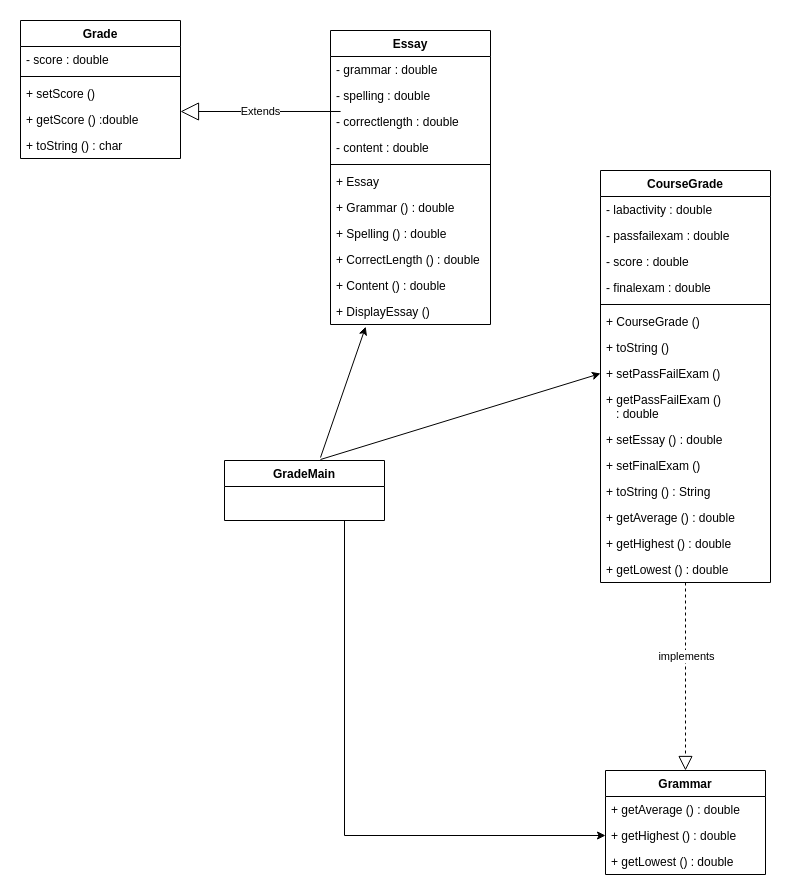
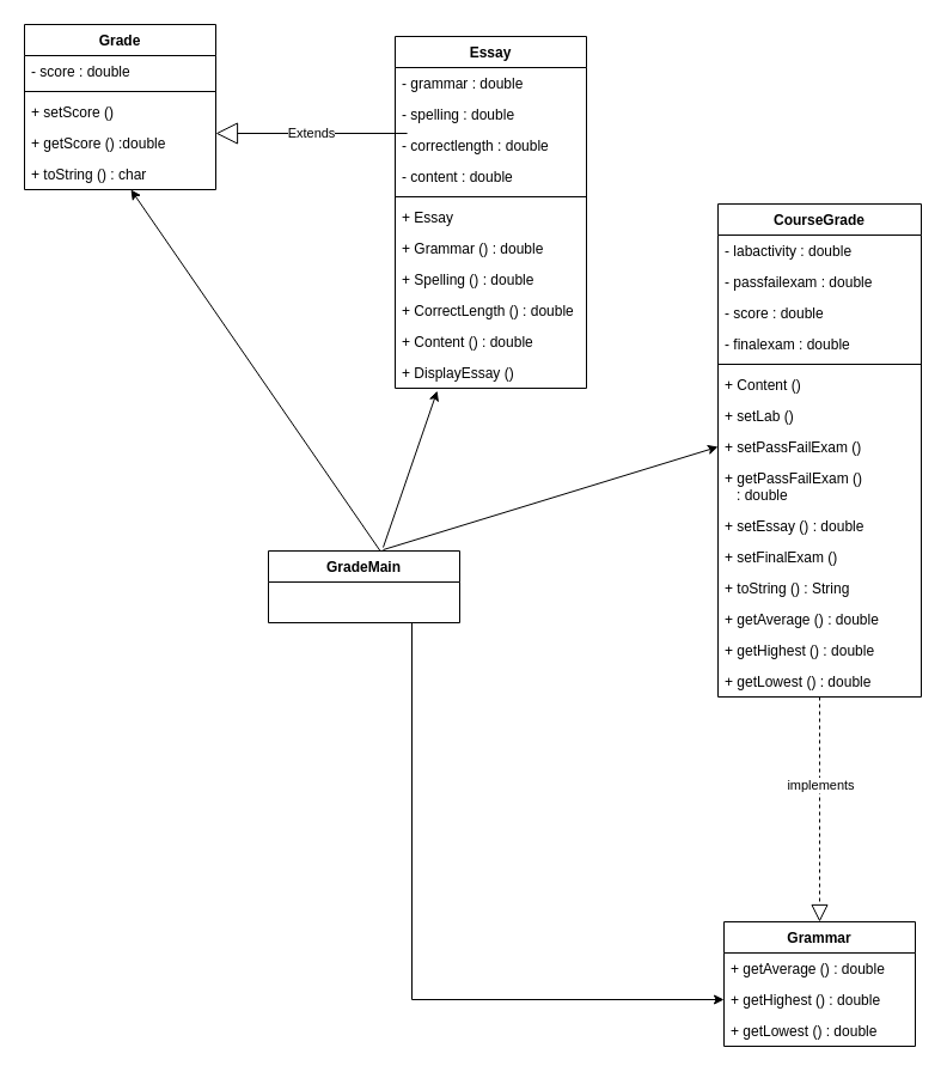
  <mxCell id="0" />
  <mxCell id="1" parent="0" />
  <mxCell id="2" value="Grade" style="swimlane;fontStyle=1;align=center;verticalAlign=top;childLayout=stackLayout;horizontal=1;startSize=26;horizontalStack=0;resizeParent=1;resizeParentMax=0;resizeLast=0;collapsible=1;marginBottom=0;" vertex="1" parent="1"><mxGeometry x="20" y="20" width="160" height="138" as="geometry" /></mxCell>
  <mxCell id="3" value="- score : double" style="text;strokeColor=none;fillColor=none;align=left;verticalAlign=top;spacingLeft=4;spacingRight=4;overflow=hidden;rotatable=0;points=[[0,0.5],[1,0.5]];portConstraint=eastwest;" vertex="1" parent="2"><mxGeometry y="26" width="160" height="26" as="geometry" /></mxCell>
  <mxCell id="4" value="" style="line;strokeWidth=1;fillColor=none;align=left;verticalAlign=middle;spacingTop=-1;spacingLeft=3;spacingRight=3;rotatable=0;labelPosition=right;points=[];portConstraint=eastwest;" vertex="1" parent="2"><mxGeometry y="52" width="160" height="8" as="geometry" /></mxCell>
  <mxCell id="5" value="+ setScore () " style="text;strokeColor=none;fillColor=none;align=left;verticalAlign=top;spacingLeft=4;spacingRight=4;overflow=hidden;rotatable=0;points=[[0,0.5],[1,0.5]];portConstraint=eastwest;" vertex="1" parent="2"><mxGeometry y="60" width="160" height="26" as="geometry" /></mxCell>
  <mxCell id="6" value="+ getScore () :double" style="text;strokeColor=none;fillColor=none;align=left;verticalAlign=top;spacingLeft=4;spacingRight=4;overflow=hidden;rotatable=0;points=[[0,0.5],[1,0.5]];portConstraint=eastwest;" vertex="1" parent="2"><mxGeometry y="86" width="160" height="26" as="geometry" /></mxCell>
  <mxCell id="7" value="+ toString () : char" style="text;strokeColor=none;fillColor=none;align=left;verticalAlign=top;spacingLeft=4;spacingRight=4;overflow=hidden;rotatable=0;points=[[0,0.5],[1,0.5]];portConstraint=eastwest;" vertex="1" parent="2"><mxGeometry y="112" width="160" height="26" as="geometry" /></mxCell>
  <mxCell id="8" value="Essay" style="swimlane;fontStyle=1;align=center;verticalAlign=top;childLayout=stackLayout;horizontal=1;startSize=26;horizontalStack=0;resizeParent=1;resizeParentMax=0;resizeLast=0;collapsible=1;marginBottom=0;" vertex="1" parent="1"><mxGeometry x="330" y="30" width="160" height="294" as="geometry" /></mxCell>
  <mxCell id="9" value="- grammar : double" style="text;strokeColor=none;fillColor=none;align=left;verticalAlign=top;spacingLeft=4;spacingRight=4;overflow=hidden;rotatable=0;points=[[0,0.5],[1,0.5]];portConstraint=eastwest;" vertex="1" parent="8"><mxGeometry y="26" width="160" height="26" as="geometry" /></mxCell>
  <mxCell id="10" value="- spelling : double" style="text;strokeColor=none;fillColor=none;align=left;verticalAlign=top;spacingLeft=4;spacingRight=4;overflow=hidden;rotatable=0;points=[[0,0.5],[1,0.5]];portConstraint=eastwest;" vertex="1" parent="8"><mxGeometry y="52" width="160" height="26" as="geometry" /></mxCell>
  <mxCell id="11" value="- correctlength : double" style="text;strokeColor=none;fillColor=none;align=left;verticalAlign=top;spacingLeft=4;spacingRight=4;overflow=hidden;rotatable=0;points=[[0,0.5],[1,0.5]];portConstraint=eastwest;" vertex="1" parent="8"><mxGeometry y="78" width="160" height="26" as="geometry" /></mxCell>
  <mxCell id="12" value="- content : double" style="text;strokeColor=none;fillColor=none;align=left;verticalAlign=top;spacingLeft=4;spacingRight=4;overflow=hidden;rotatable=0;points=[[0,0.5],[1,0.5]];portConstraint=eastwest;" vertex="1" parent="8"><mxGeometry y="104" width="160" height="26" as="geometry" /></mxCell>
  <mxCell id="13" value="" style="line;strokeWidth=1;fillColor=none;align=left;verticalAlign=middle;spacingTop=-1;spacingLeft=3;spacingRight=3;rotatable=0;labelPosition=right;points=[];portConstraint=eastwest;" vertex="1" parent="8"><mxGeometry y="130" width="160" height="8" as="geometry" /></mxCell>
  <mxCell id="14" value="+ Essay" style="text;strokeColor=none;fillColor=none;align=left;verticalAlign=top;spacingLeft=4;spacingRight=4;overflow=hidden;rotatable=0;points=[[0,0.5],[1,0.5]];portConstraint=eastwest;" vertex="1" parent="8"><mxGeometry y="138" width="160" height="26" as="geometry" /></mxCell>
  <mxCell id="15" value="+ Grammar () : double" style="text;strokeColor=none;fillColor=none;align=left;verticalAlign=top;spacingLeft=4;spacingRight=4;overflow=hidden;rotatable=0;points=[[0,0.5],[1,0.5]];portConstraint=eastwest;" vertex="1" parent="8"><mxGeometry y="164" width="160" height="26" as="geometry" /></mxCell>
  <mxCell id="16" value="+ Spelling () : double" style="text;strokeColor=none;fillColor=none;align=left;verticalAlign=top;spacingLeft=4;spacingRight=4;overflow=hidden;rotatable=0;points=[[0,0.5],[1,0.5]];portConstraint=eastwest;" vertex="1" parent="8"><mxGeometry y="190" width="160" height="26" as="geometry" /></mxCell>
  <mxCell id="17" value="+ CorrectLength () : double" style="text;strokeColor=none;fillColor=none;align=left;verticalAlign=top;spacingLeft=4;spacingRight=4;overflow=hidden;rotatable=0;points=[[0,0.5],[1,0.5]];portConstraint=eastwest;" vertex="1" parent="8"><mxGeometry y="216" width="160" height="26" as="geometry" /></mxCell>
  <mxCell id="18" value="+ Content () : double" style="text;strokeColor=none;fillColor=none;align=left;verticalAlign=top;spacingLeft=4;spacingRight=4;overflow=hidden;rotatable=0;points=[[0,0.5],[1,0.5]];portConstraint=eastwest;" vertex="1" parent="8"><mxGeometry y="242" width="160" height="26" as="geometry" /></mxCell>
  <mxCell id="19" value="+ DisplayEssay ()" style="text;strokeColor=none;fillColor=none;align=left;verticalAlign=top;spacingLeft=4;spacingRight=4;overflow=hidden;rotatable=0;points=[[0,0.5],[1,0.5]];portConstraint=eastwest;" vertex="1" parent="8"><mxGeometry y="268" width="160" height="26" as="geometry" /></mxCell>
  <mxCell id="20" value="Extends" style="endArrow=block;endSize=16;endFill=0;html=1;entryX=1;entryY=0.5;entryDx=0;entryDy=0;exitX=0.063;exitY=0.115;exitDx=0;exitDy=0;exitPerimeter=0;" edge="1" parent="1" source="11"><mxGeometry width="160" relative="1" as="geometry"><mxPoint x="320" y="110" as="sourcePoint" /><mxPoint x="180" y="111" as="targetPoint" /></mxGeometry></mxCell>
  <mxCell id="21" value="CourseGrade" style="swimlane;fontStyle=1;align=center;verticalAlign=top;childLayout=stackLayout;horizontal=1;startSize=26;horizontalStack=0;resizeParent=1;resizeParentMax=0;resizeLast=0;collapsible=1;marginBottom=0;" vertex="1" parent="1"><mxGeometry x="600" y="170" width="170" height="412" as="geometry" /></mxCell>
  <mxCell id="22" value="- labactivity : double" style="text;strokeColor=none;fillColor=none;align=left;verticalAlign=top;spacingLeft=4;spacingRight=4;overflow=hidden;rotatable=0;points=[[0,0.5],[1,0.5]];portConstraint=eastwest;" vertex="1" parent="21"><mxGeometry y="26" width="170" height="26" as="geometry" /></mxCell>
  <mxCell id="23" value="- passfailexam : double" style="text;strokeColor=none;fillColor=none;align=left;verticalAlign=top;spacingLeft=4;spacingRight=4;overflow=hidden;rotatable=0;points=[[0,0.5],[1,0.5]];portConstraint=eastwest;" vertex="1" parent="21"><mxGeometry y="52" width="170" height="26" as="geometry" /></mxCell>
  <mxCell id="24" value="- score : double" style="text;strokeColor=none;fillColor=none;align=left;verticalAlign=top;spacingLeft=4;spacingRight=4;overflow=hidden;rotatable=0;points=[[0,0.5],[1,0.5]];portConstraint=eastwest;" vertex="1" parent="21"><mxGeometry y="78" width="170" height="26" as="geometry" /></mxCell>
  <mxCell id="25" value="- finalexam : double" style="text;strokeColor=none;fillColor=none;align=left;verticalAlign=top;spacingLeft=4;spacingRight=4;overflow=hidden;rotatable=0;points=[[0,0.5],[1,0.5]];portConstraint=eastwest;" vertex="1" parent="21"><mxGeometry y="104" width="170" height="26" as="geometry" /></mxCell>
  <mxCell id="26" value="" style="line;strokeWidth=1;fillColor=none;align=left;verticalAlign=middle;spacingTop=-1;spacingLeft=3;spacingRight=3;rotatable=0;labelPosition=right;points=[];portConstraint=eastwest;" vertex="1" parent="21"><mxGeometry y="130" width="170" height="8" as="geometry" /></mxCell>
- <mxCell id="27" value="+ CourseGrade ()" style="text;strokeColor=none;fillColor=none;align=left;verticalAlign=top;spacingLeft=4;spacingRight=4;overflow=hidden;rotatable=0;points=[[0,0.5],[1,0.5]];portConstraint=eastwest;" vertex="1" parent="21"><mxGeometry y="138" width="170" height="26" as="geometry" /></mxCell>
- <mxCell id="28" value="+ toString ()" style="text;strokeColor=none;fillColor=none;align=left;verticalAlign=top;spacingLeft=4;spacingRight=4;overflow=hidden;rotatable=0;points=[[0,0.5],[1,0.5]];portConstraint=eastwest;" vertex="1" parent="21"><mxGeometry y="164" width="170" height="26" as="geometry" /></mxCell>
+ <mxCell id="27" value="+ Content ()" style="text;strokeColor=none;fillColor=none;align=left;verticalAlign=top;spacingLeft=4;spacingRight=4;overflow=hidden;rotatable=0;points=[[0,0.5],[1,0.5]];portConstraint=eastwest;" vertex="1" parent="21"><mxGeometry y="138" width="170" height="26" as="geometry" /></mxCell>
+ <mxCell id="28" value="+ setLab ()" style="text;strokeColor=none;fillColor=none;align=left;verticalAlign=top;spacingLeft=4;spacingRight=4;overflow=hidden;rotatable=0;points=[[0,0.5],[1,0.5]];portConstraint=eastwest;" vertex="1" parent="21"><mxGeometry y="164" width="170" height="26" as="geometry" /></mxCell>
  <mxCell id="29" value="+ setPassFailExam ()" style="text;strokeColor=none;fillColor=none;align=left;verticalAlign=top;spacingLeft=4;spacingRight=4;overflow=hidden;rotatable=0;points=[[0,0.5],[1,0.5]];portConstraint=eastwest;" vertex="1" parent="21"><mxGeometry y="190" width="170" height="26" as="geometry" /></mxCell>
  <mxCell id="30" value="+ getPassFailExam () &#10;   : double" style="text;strokeColor=none;fillColor=none;align=left;verticalAlign=top;spacingLeft=4;spacingRight=4;overflow=hidden;rotatable=0;points=[[0,0.5],[1,0.5]];portConstraint=eastwest;" vertex="1" parent="21"><mxGeometry y="216" width="170" height="40" as="geometry" /></mxCell>
  <mxCell id="31" value="+ setEssay () : double" style="text;strokeColor=none;fillColor=none;align=left;verticalAlign=top;spacingLeft=4;spacingRight=4;overflow=hidden;rotatable=0;points=[[0,0.5],[1,0.5]];portConstraint=eastwest;" vertex="1" parent="21"><mxGeometry y="256" width="170" height="26" as="geometry" /></mxCell>
  <mxCell id="32" value="+ setFinalExam ()" style="text;strokeColor=none;fillColor=none;align=left;verticalAlign=top;spacingLeft=4;spacingRight=4;overflow=hidden;rotatable=0;points=[[0,0.5],[1,0.5]];portConstraint=eastwest;" vertex="1" parent="21"><mxGeometry y="282" width="170" height="26" as="geometry" /></mxCell>
  <mxCell id="33" value="+ toString () : String" style="text;strokeColor=none;fillColor=none;align=left;verticalAlign=top;spacingLeft=4;spacingRight=4;overflow=hidden;rotatable=0;points=[[0,0.5],[1,0.5]];portConstraint=eastwest;" vertex="1" parent="21"><mxGeometry y="308" width="170" height="26" as="geometry" /></mxCell>
  <mxCell id="34" value="+ getAverage () : double" style="text;strokeColor=none;fillColor=none;align=left;verticalAlign=top;spacingLeft=4;spacingRight=4;overflow=hidden;rotatable=0;points=[[0,0.5],[1,0.5]];portConstraint=eastwest;" vertex="1" parent="21"><mxGeometry y="334" width="170" height="26" as="geometry" /></mxCell>
  <mxCell id="35" value="+ getHighest () : double" style="text;strokeColor=none;fillColor=none;align=left;verticalAlign=top;spacingLeft=4;spacingRight=4;overflow=hidden;rotatable=0;points=[[0,0.5],[1,0.5]];portConstraint=eastwest;" vertex="1" parent="21"><mxGeometry y="360" width="170" height="26" as="geometry" /></mxCell>
  <mxCell id="36" value="+ getLowest () : double" style="text;strokeColor=none;fillColor=none;align=left;verticalAlign=top;spacingLeft=4;spacingRight=4;overflow=hidden;rotatable=0;points=[[0,0.5],[1,0.5]];portConstraint=eastwest;" vertex="1" parent="21"><mxGeometry y="386" width="170" height="26" as="geometry" /></mxCell>
+ <mxCell id="37" value="" style="endArrow=classic;html=1;exitX=0.587;exitY=0.01;exitDx=0;exitDy=0;exitPerimeter=0;" edge="1" parent="1" source="41" target="7"><mxGeometry width="50" height="50" relative="1" as="geometry"><mxPoint x="320" y="455" as="sourcePoint" /><mxPoint x="139.2" y="209.792" as="targetPoint" /></mxGeometry></mxCell>
  <mxCell id="38" value="" style="endArrow=classic;html=1;entryX=0.22;entryY=1.085;entryDx=0;entryDy=0;entryPerimeter=0;" edge="1" parent="1" target="19"><mxGeometry width="50" height="50" relative="1" as="geometry"><mxPoint x="320" y="457" as="sourcePoint" /><mxPoint x="150" y="280" as="targetPoint" /></mxGeometry></mxCell>
  <mxCell id="39" value="" style="endArrow=classic;html=1;entryX=0;entryY=0.5;entryDx=0;entryDy=0;" edge="1" parent="1" target="29"><mxGeometry width="50" height="50" relative="1" as="geometry"><mxPoint x="320" y="459" as="sourcePoint" /><mxPoint x="420" y="220" as="targetPoint" /></mxGeometry></mxCell>
  <mxCell id="40" style="edgeStyle=orthogonalEdgeStyle;rounded=0;orthogonalLoop=1;jettySize=auto;html=1;exitX=0.75;exitY=1;exitDx=0;exitDy=0;entryX=0;entryY=0.5;entryDx=0;entryDy=0;" edge="1" parent="1" source="41" target="44"><mxGeometry relative="1" as="geometry" /></mxCell>
  <mxCell id="41" value="GradeMain" style="swimlane;fontStyle=1;align=center;verticalAlign=top;childLayout=stackLayout;horizontal=1;startSize=26;horizontalStack=0;resizeParent=1;resizeParentMax=0;resizeLast=0;collapsible=1;marginBottom=0;strokeColor=#000000;fillColor=#FFFFFF;" vertex="1" parent="1"><mxGeometry x="224" y="460" width="160" height="60" as="geometry" /></mxCell>
  <mxCell id="42" value="Grammar" style="swimlane;fontStyle=1;align=center;verticalAlign=top;childLayout=stackLayout;horizontal=1;startSize=26;horizontalStack=0;resizeParent=1;resizeParentMax=0;resizeLast=0;collapsible=1;marginBottom=0;strokeColor=#000000;fillColor=#FFFFFF;" vertex="1" parent="1"><mxGeometry x="605" y="770" width="160" height="104" as="geometry" /></mxCell>
  <mxCell id="43" value="+ getAverage () : double" style="text;strokeColor=none;fillColor=none;align=left;verticalAlign=top;spacingLeft=4;spacingRight=4;overflow=hidden;rotatable=0;points=[[0,0.5],[1,0.5]];portConstraint=eastwest;" vertex="1" parent="42"><mxGeometry y="26" width="160" height="26" as="geometry" /></mxCell>
  <mxCell id="44" value="+ getHighest () : double" style="text;strokeColor=none;fillColor=none;align=left;verticalAlign=top;spacingLeft=4;spacingRight=4;overflow=hidden;rotatable=0;points=[[0,0.5],[1,0.5]];portConstraint=eastwest;" vertex="1" parent="42"><mxGeometry y="52" width="160" height="26" as="geometry" /></mxCell>
  <mxCell id="45" value="+ getLowest () : double" style="text;strokeColor=none;fillColor=none;align=left;verticalAlign=top;spacingLeft=4;spacingRight=4;overflow=hidden;rotatable=0;points=[[0,0.5],[1,0.5]];portConstraint=eastwest;" vertex="1" parent="42"><mxGeometry y="78" width="160" height="26" as="geometry" /></mxCell>
  <mxCell id="46" value="" style="endArrow=block;dashed=1;endFill=0;endSize=12;html=1;" edge="1" parent="1" source="36" target="42"><mxGeometry width="160" relative="1" as="geometry"><mxPoint x="550" y="760" as="sourcePoint" /><mxPoint x="710" y="760" as="targetPoint" /></mxGeometry></mxCell>
  <mxCell id="47" value="implements" style="edgeLabel;html=1;align=center;verticalAlign=middle;resizable=0;points=[];" vertex="1" connectable="0" parent="46"><mxGeometry x="-0.228" relative="1" as="geometry"><mxPoint as="offset" /></mxGeometry></mxCell>
